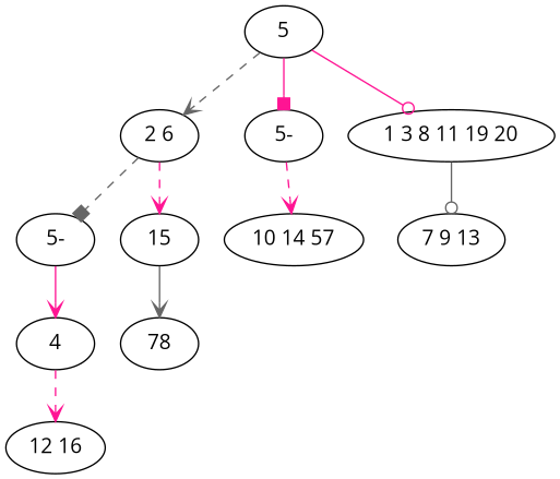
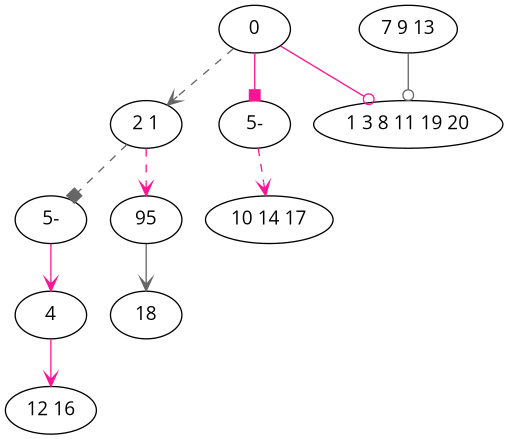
  digraph {
    fontname="Open Sans"
    node [fontname="Open Sans"]
    edge [arrowhead=vee color=deeppink fontname="Open Sans" style=dashed]
-   n1 [label=5]
-   n2 [label="2 6"]
+   n1 [label=0]
+   n2 [label="2 1"]
    n3 [label="5-"]
    n4 [label="1 3 8 11 19 20"]
    n5 [label="5-"]
-   n6 [label=15]
-   n7 [label="10 14 57"]
+   n6 [label=95]
+   n7 [label="10 14 17"]
    n8 [label="7 9 13"]
    n9 [label=4]
-   n10 [label=78]
+   n10 [label=18]
    n11 [label="12 16"]
    n1 -> n2 [color=gray40]
    n1 -> n3 [arrowhead=box style=solid]
    n1 -> n4 [arrowhead=odot style=solid]
    n2 -> n5 [arrowhead=box color=gray40]
    n2 -> n6
    n3 -> n7
-   n4 -> n8 [arrowhead=odot color=gray40 style=solid]
+   n8 -> n4 [arrowhead=odot color=gray40 style=solid]
    n5 -> n9 [style=solid]
    n6 -> n10 [color=gray40 style=solid]
-   n9 -> n11
+   n9 -> n11 [style=solid]
  }
